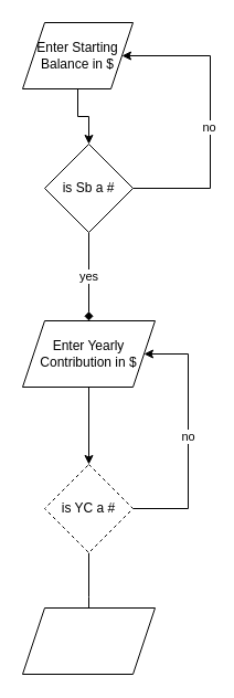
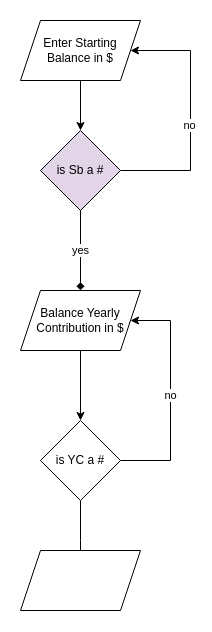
  <mxCell id="0" />
  <mxCell id="1" parent="0" />
  <mxCell id="2" value="yes" style="edgeStyle=orthogonalEdgeStyle;rounded=0;orthogonalLoop=1;jettySize=auto;html=1;endArrow=diamond;" edge="1" parent="1" source="5" target="9"><mxGeometry relative="1" as="geometry" /></mxCell>
  <mxCell id="3" style="edgeStyle=orthogonalEdgeStyle;rounded=0;orthogonalLoop=1;jettySize=auto;html=1;entryX=1;entryY=0.5;entryDx=0;entryDy=0;" edge="1" parent="1" source="5" target="7"><mxGeometry relative="1" as="geometry"><Array as="points"><mxPoint x="190" y="170" /><mxPoint x="190" y="50" /></Array></mxGeometry></mxCell>
  <mxCell id="4" value="no" style="edgeLabel;html=1;align=center;verticalAlign=middle;resizable=0;points=[];" vertex="1" connectable="0" parent="3"><mxGeometry x="-0.07" y="2" relative="1" as="geometry"><mxPoint as="offset" /></mxGeometry></mxCell>
- <mxCell id="5" value="is Sb a #" style="rhombus;whiteSpace=wrap;html=1;" vertex="1" parent="1"><mxGeometry x="40" y="130" width="80" height="80" as="geometry" /></mxCell>
+ <mxCell id="5" value="is Sb a #" style="rhombus;whiteSpace=wrap;html=1;fillColor=#e1d5e7;" vertex="1" parent="1"><mxGeometry x="40" y="130" width="80" height="80" as="geometry" /></mxCell>
  <mxCell id="6" style="edgeStyle=orthogonalEdgeStyle;rounded=0;orthogonalLoop=1;jettySize=auto;html=1;" edge="1" parent="1" source="7" target="5"><mxGeometry relative="1" as="geometry" /></mxCell>
- <mxCell id="7" value="&lt;span&gt;Enter Starting Balance in $&lt;/span&gt;" style="shape=parallelogram;perimeter=parallelogramPerimeter;whiteSpace=wrap;html=1;fixedSize=1;" vertex="1" parent="1"><mxGeometry x="20" y="20" width="100" height="60" as="geometry" /></mxCell>
+ <mxCell id="7" value="&lt;span&gt;Enter Starting Balance in $&lt;/span&gt;" style="shape=parallelogram;perimeter=parallelogramPerimeter;whiteSpace=wrap;html=1;fixedSize=1;" vertex="1" parent="1"><mxGeometry x="20" y="20" width="120" height="60" as="geometry" /></mxCell>
  <mxCell id="8" value="" style="edgeStyle=orthogonalEdgeStyle;rounded=0;orthogonalLoop=1;jettySize=auto;html=1;" edge="1" parent="1" source="9" target="12"><mxGeometry relative="1" as="geometry" /></mxCell>
- <mxCell id="9" value="Enter Yearly Contribution in $" style="shape=parallelogram;perimeter=parallelogramPerimeter;whiteSpace=wrap;html=1;fixedSize=1;" vertex="1" parent="1"><mxGeometry x="20" y="290" width="120" height="60" as="geometry" /></mxCell>
+ <mxCell id="9" value="Balance Yearly Contribution in $" style="shape=parallelogram;perimeter=parallelogramPerimeter;whiteSpace=wrap;html=1;fixedSize=1;" vertex="1" parent="1"><mxGeometry x="20" y="290" width="120" height="60" as="geometry" /></mxCell>
  <mxCell id="10" value="no" style="edgeStyle=orthogonalEdgeStyle;rounded=0;orthogonalLoop=1;jettySize=auto;html=1;exitX=1;exitY=0.5;exitDx=0;exitDy=0;entryX=1;entryY=0.5;entryDx=0;entryDy=0;" edge="1" parent="1" source="12" target="9"><mxGeometry relative="1" as="geometry"><Array as="points"><mxPoint x="170" y="460" /><mxPoint x="170" y="320" /></Array></mxGeometry></mxCell>
  <mxCell id="11" value="" style="edgeStyle=orthogonalEdgeStyle;rounded=0;orthogonalLoop=1;jettySize=auto;html=1;" edge="1" parent="1" source="12"><mxGeometry relative="1" as="geometry"><mxPoint x="80" y="580" as="targetPoint" /></mxGeometry></mxCell>
- <mxCell id="12" value="is YC a #" style="rhombus;whiteSpace=wrap;html=1;dashed=1;" vertex="1" parent="1"><mxGeometry x="40" y="420" width="80" height="80" as="geometry" /></mxCell>
+ <mxCell id="12" value="is YC a #" style="rhombus;whiteSpace=wrap;html=1;" vertex="1" parent="1"><mxGeometry x="40" y="420" width="80" height="80" as="geometry" /></mxCell>
  <mxCell id="13" value="" style="shape=parallelogram;perimeter=parallelogramPerimeter;whiteSpace=wrap;html=1;fixedSize=1;" vertex="1" parent="1"><mxGeometry x="20" y="550" width="120" height="60" as="geometry" /></mxCell>
